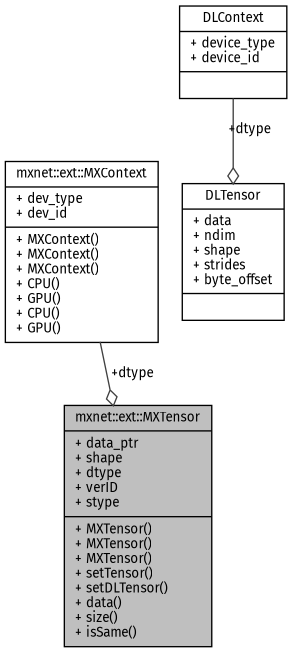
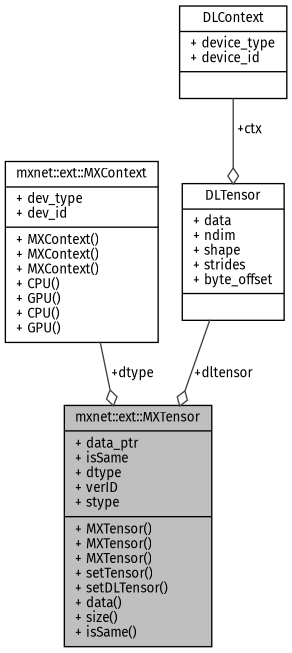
  digraph {
    fontname="Fira Sans"
    node [color=black fillcolor=white fontname="Fira Sans" fontsize=10 shape=record style=filled]
    edge [arrowhead=odiamond color=grey25 fontname="Fira Sans" fontsize=10 labelfontname=Helvetica labelfontsize=10 style=solid]
-   n1 [fillcolor=grey75 fontcolor=black height=0.2 label="{mxnet::ext::MXTensor\n|+ data_ptr\l+ shape\l+ dtype\l+ verID\l+ stype\l|+ MXTensor()\l+ MXTensor()\l+ MXTensor()\l+ setTensor()\l+ setDLTensor()\l+ data()\l+ size()\l+ isSame()\l}" width=0.4]
+   n1 [fillcolor=grey75 fontcolor=black height=0.2 label="{mxnet::ext::MXTensor\n|+ data_ptr\l+ isSame\l+ dtype\l+ verID\l+ stype\l|+ MXTensor()\l+ MXTensor()\l+ MXTensor()\l+ setTensor()\l+ setDLTensor()\l+ data()\l+ size()\l+ isSame()\l}" width=0.4]
    n2 [height=0.2 label="{mxnet::ext::MXContext\n|+ dev_type\l+ dev_id\l|+ MXContext()\l+ MXContext()\l+ MXContext()\l+ CPU()\l+ GPU()\l+ CPU()\l+ GPU()\l}" width=0.4]
    n3 [height=0.2 label="{DLTensor\n|+ data\l+ ndim\l+ shape\l+ strides\l+ byte_offset\l|}" width=0.4]
    n4 [height=0.2 label="{DLContext\n|+ device_type\l+ device_id\l|}" width=0.4]
    n2 -> n1 [label=" +dtype"]
-   n4 -> n3 [label=" +dtype"]
+   n3 -> n1 [label=" +dltensor"]
+   n4 -> n3 [label=" +ctx"]
  }
